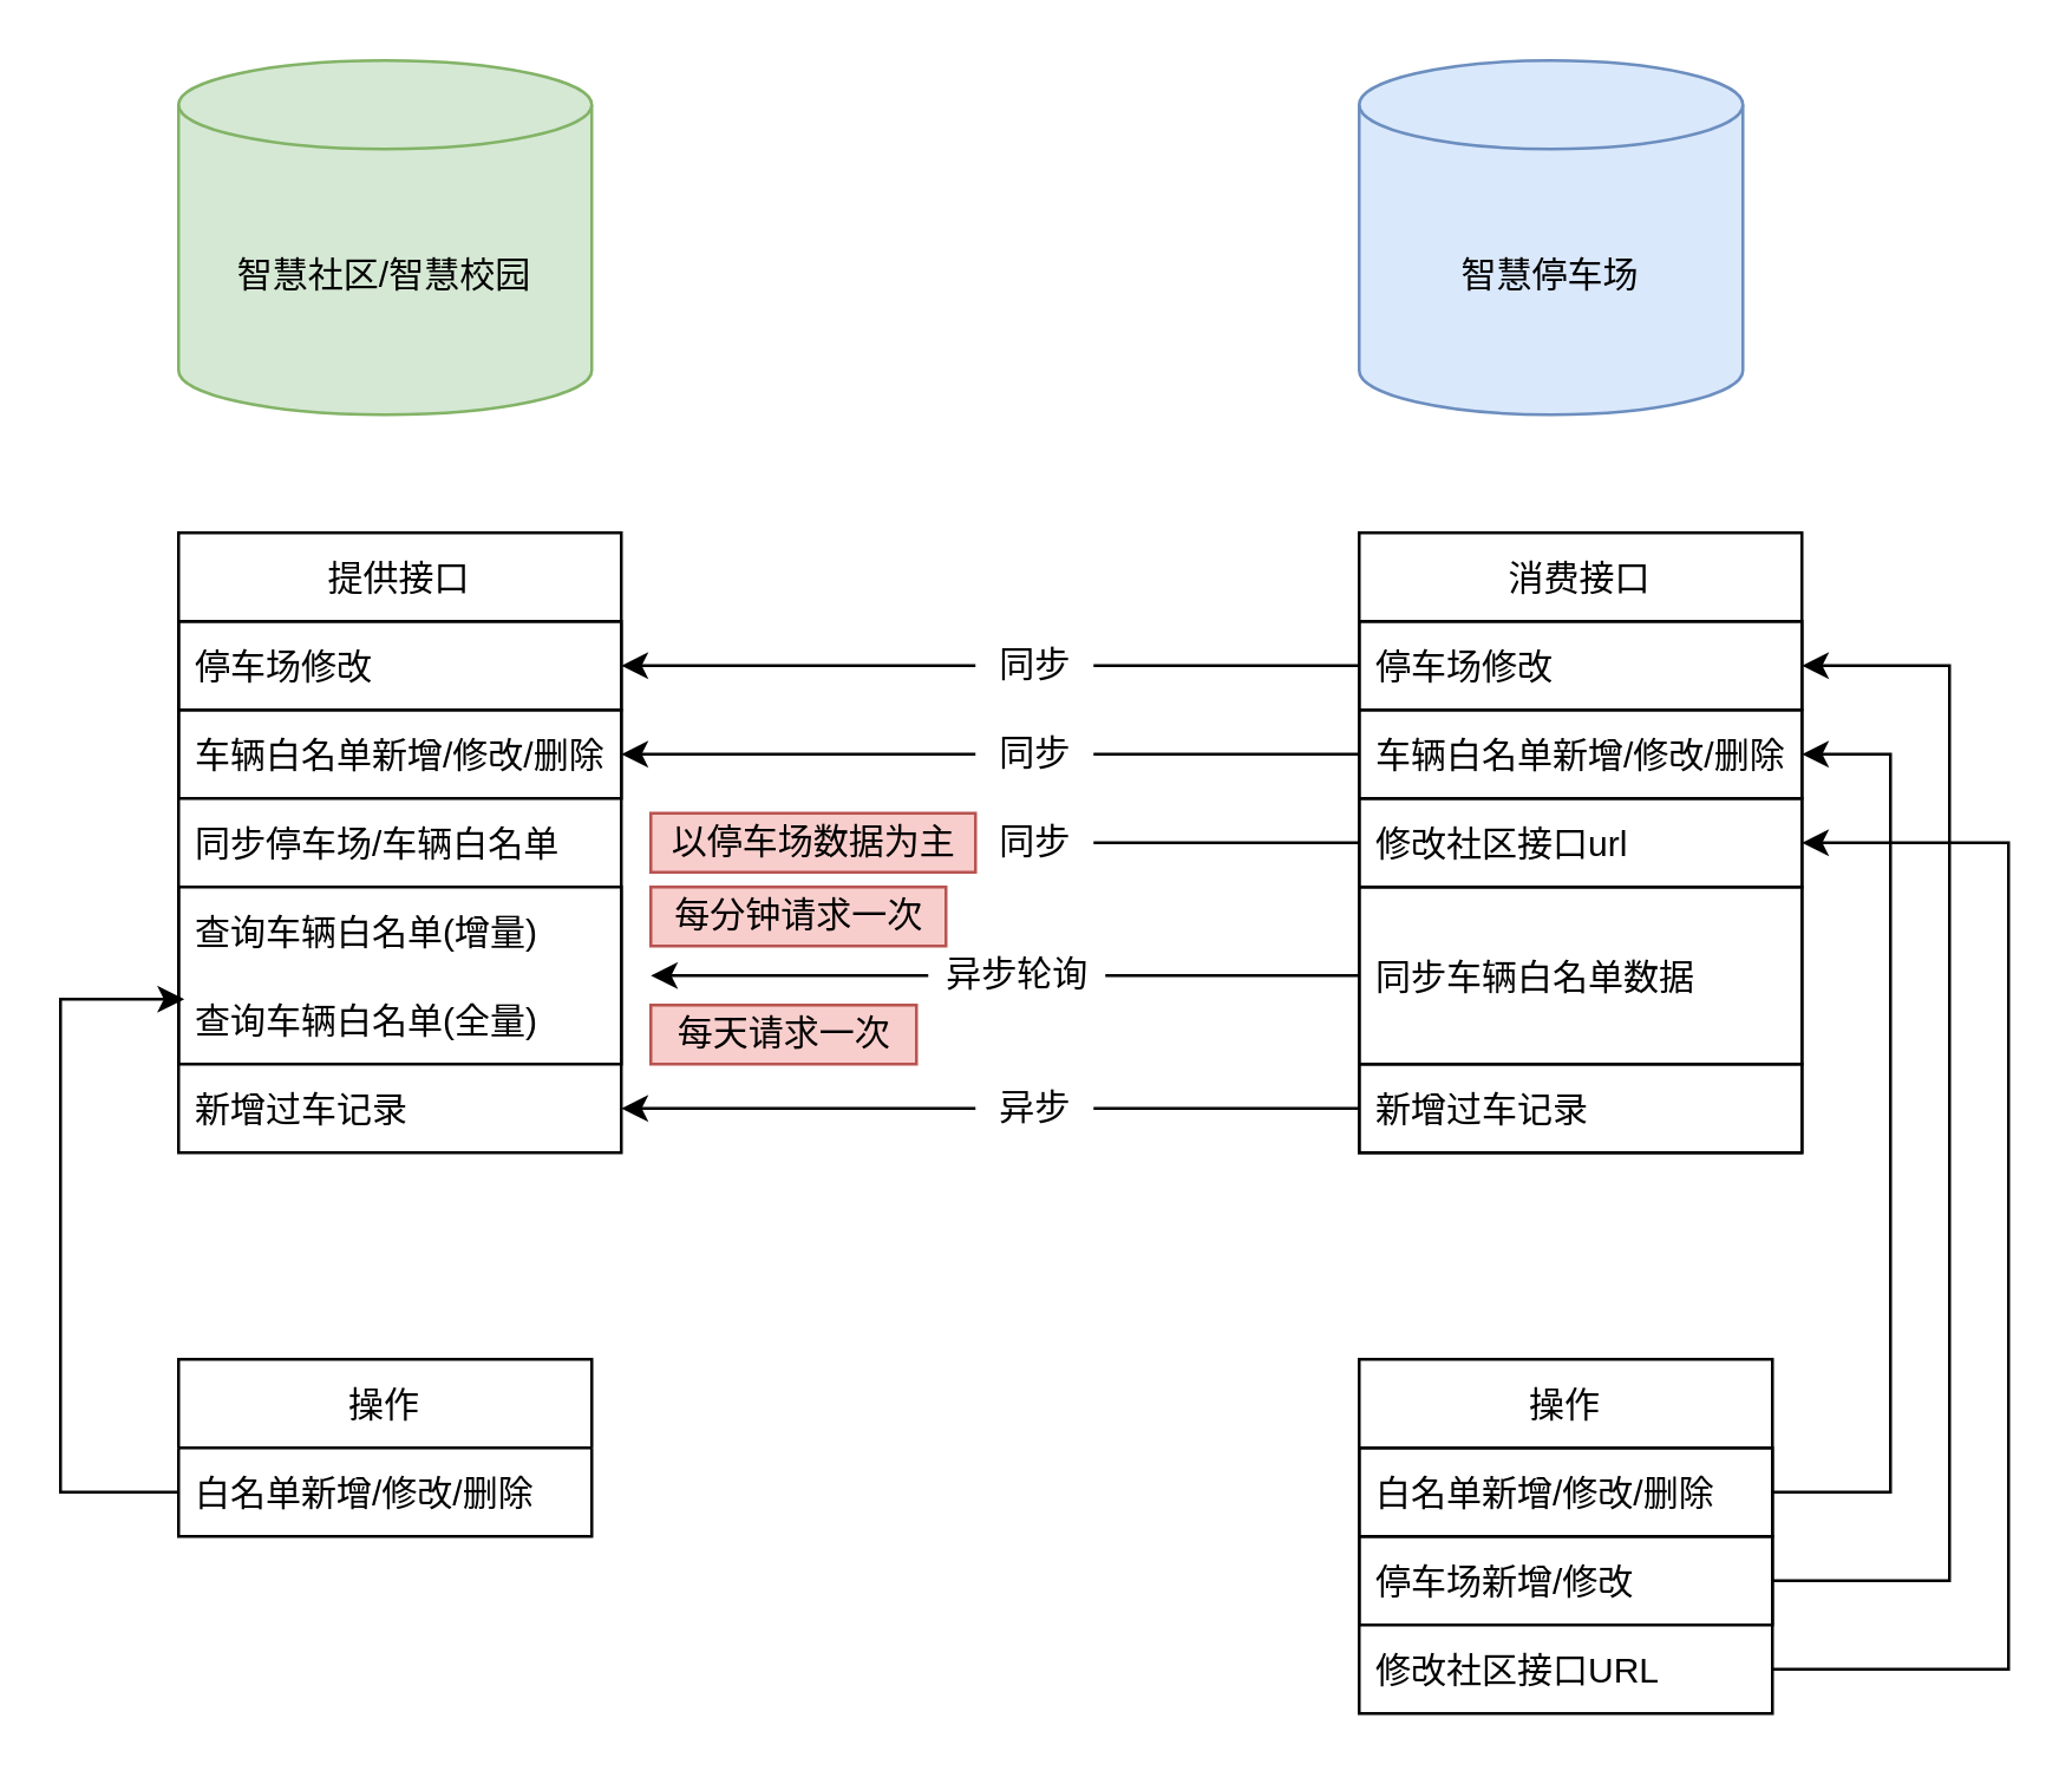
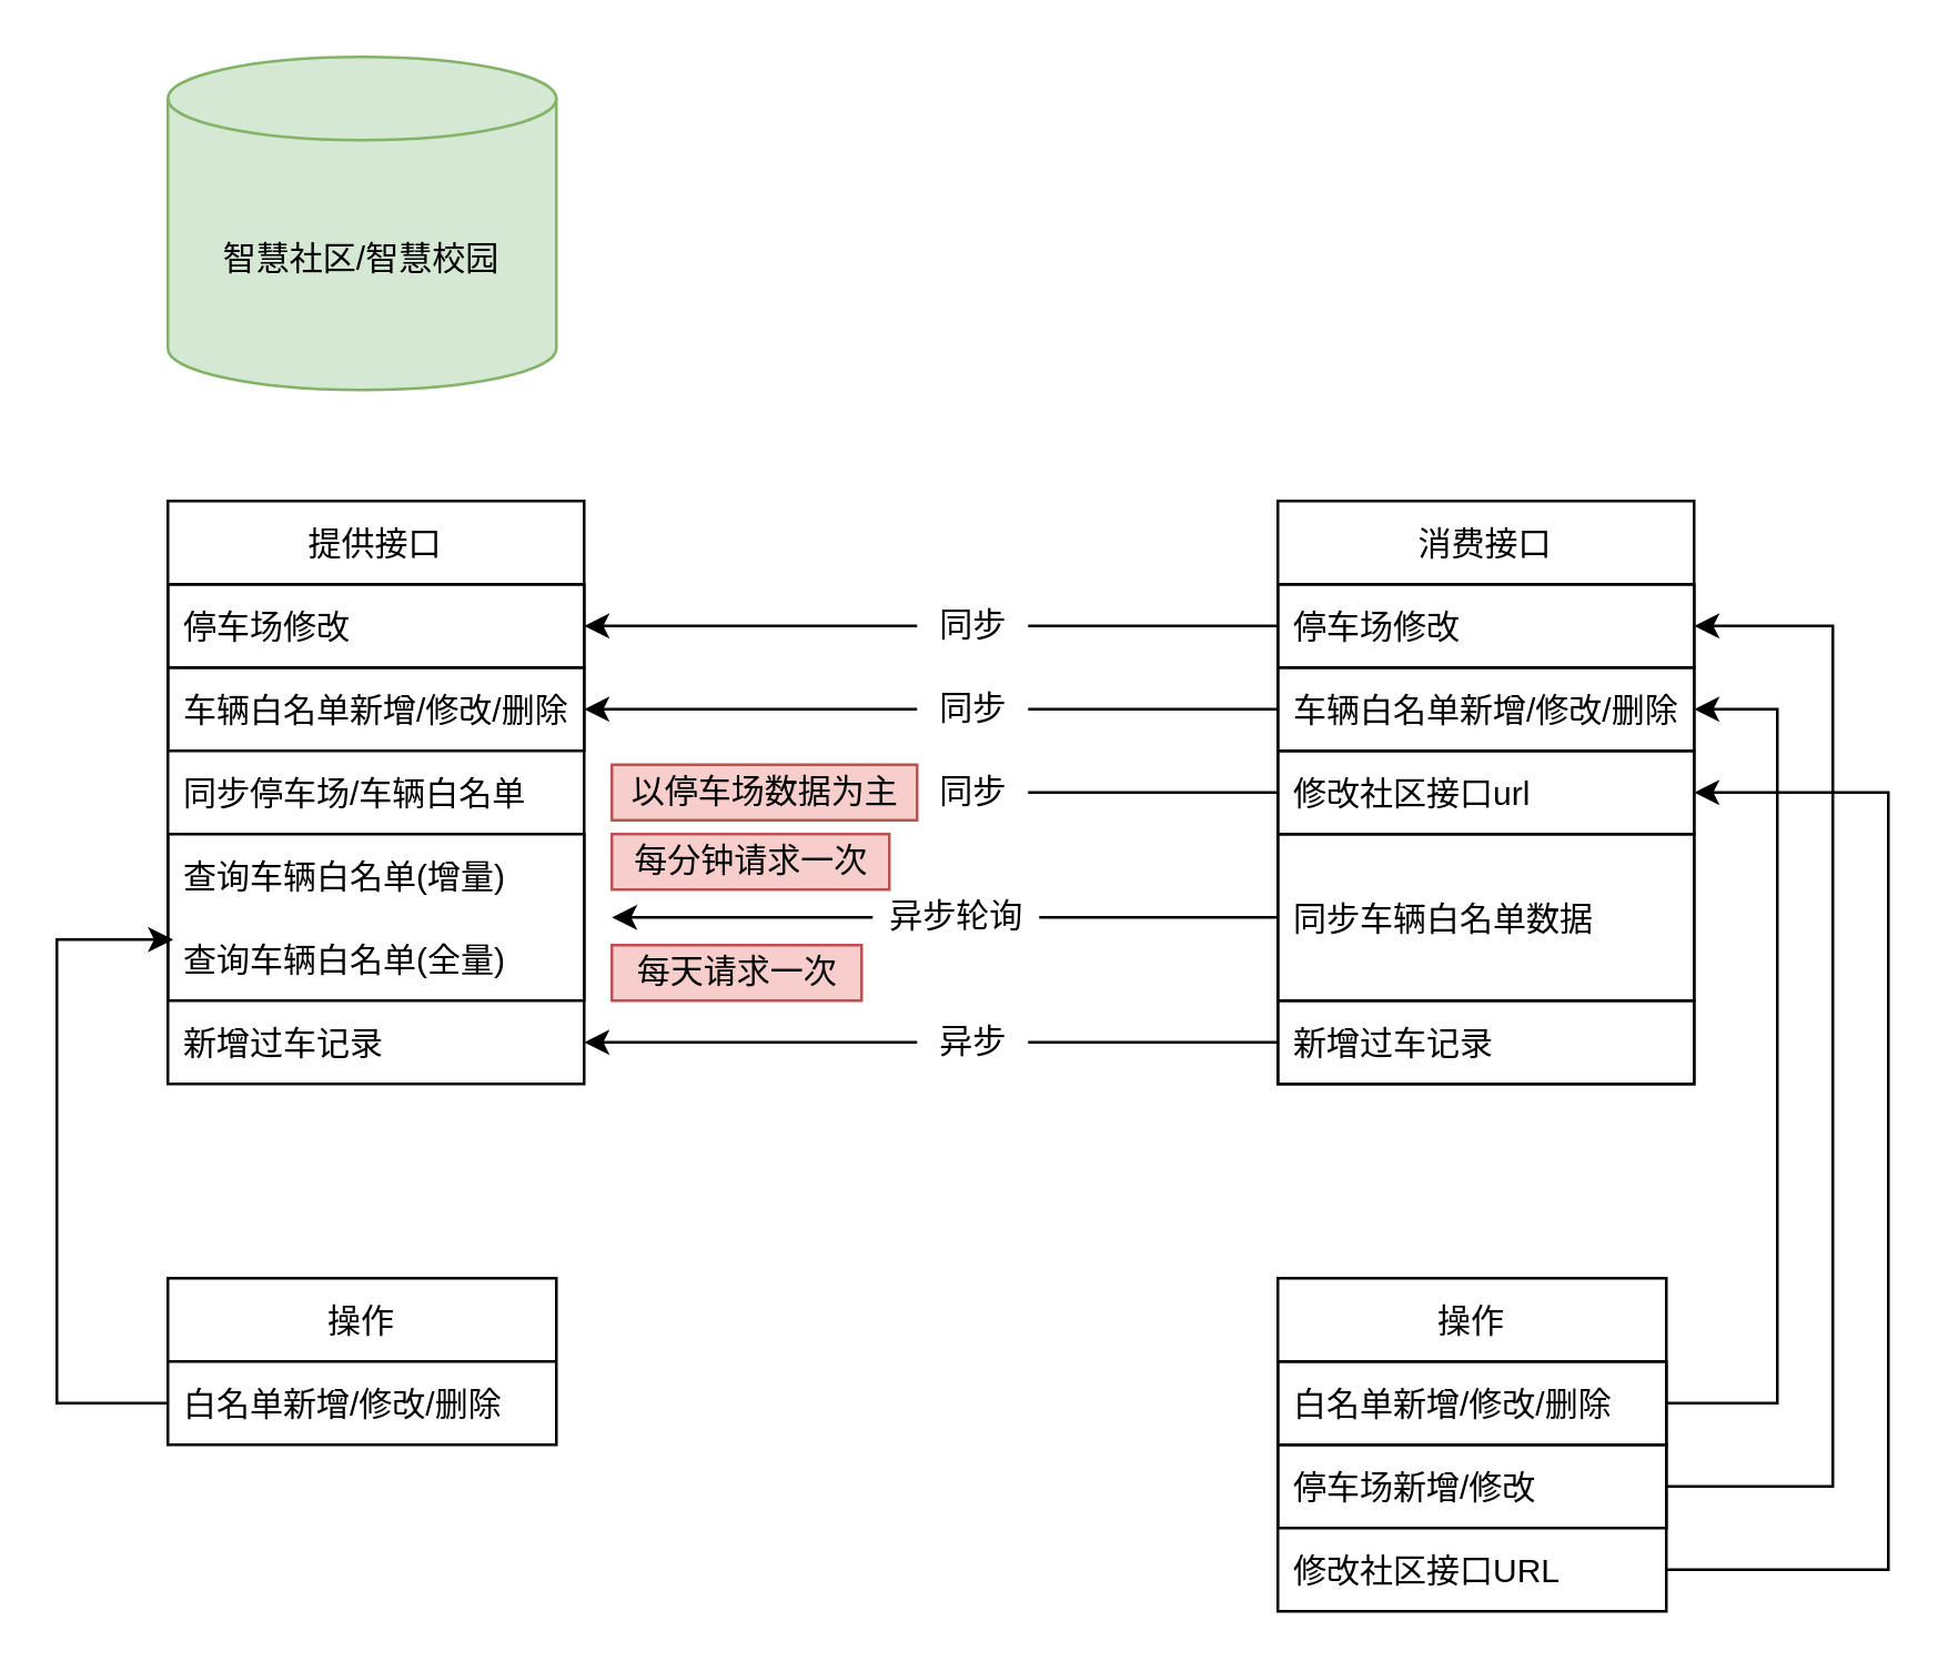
  <mxCell id="0" />
  <mxCell id="1" parent="0" />
  <mxCell id="2" value="智慧社区/智慧校园" style="shape=cylinder3;whiteSpace=wrap;html=1;boundedLbl=1;backgroundOutline=1;size=15;fillColor=#d5e8d4;strokeColor=#82b366;" parent="1" vertex="1"><mxGeometry x="60" y="20" width="140" height="120" as="geometry" /></mxCell>
- <mxCell id="3" value="智慧停车场" style="shape=cylinder3;whiteSpace=wrap;html=1;boundedLbl=1;backgroundOutline=1;size=15;fillColor=#dae8fc;strokeColor=#6c8ebf;" parent="1" vertex="1"><mxGeometry x="460" y="20" width="130" height="120" as="geometry" /></mxCell>
  <mxCell id="4" value="提供接口" style="swimlane;fontStyle=0;childLayout=stackLayout;horizontal=1;startSize=30;horizontalStack=0;resizeParent=1;resizeParentMax=0;resizeLast=0;collapsible=1;marginBottom=0;" parent="1" vertex="1"><mxGeometry x="60" y="180" width="150" height="210" as="geometry"><mxRectangle x="160" y="360" width="80" height="30" as="alternateBounds" /></mxGeometry></mxCell>
  <mxCell id="5" value="停车场修改" style="text;strokeColor=default;fillColor=none;align=left;verticalAlign=middle;spacingLeft=4;spacingRight=4;overflow=hidden;points=[[0,0.5],[1,0.5]];portConstraint=eastwest;rotatable=0;" parent="4" vertex="1"><mxGeometry y="30" width="150" height="30" as="geometry" /></mxCell>
  <mxCell id="6" value="车辆白名单新增/修改/删除" style="text;strokeColor=default;fillColor=none;align=left;verticalAlign=middle;spacingLeft=4;spacingRight=4;overflow=hidden;points=[[0,0.5],[1,0.5]];portConstraint=eastwest;rotatable=0;" parent="4" vertex="1"><mxGeometry y="60" width="150" height="30" as="geometry" /></mxCell>
  <mxCell id="7" value="同步停车场/车辆白名单" style="text;strokeColor=none;fillColor=none;align=left;verticalAlign=middle;spacingLeft=4;spacingRight=4;overflow=hidden;points=[[0,0.5],[1,0.5]];portConstraint=eastwest;rotatable=0;" parent="4" vertex="1"><mxGeometry y="90" width="150" height="30" as="geometry" /></mxCell>
  <mxCell id="8" value="" style="group;strokeColor=default;" parent="4" vertex="1" connectable="0"><mxGeometry y="120" width="150" height="60" as="geometry" /></mxCell>
  <mxCell id="9" value="查询车辆白名单(增量)" style="text;strokeColor=none;fillColor=none;align=left;verticalAlign=middle;spacingLeft=4;spacingRight=4;overflow=hidden;points=[[0,0.5],[1,0.5]];portConstraint=eastwest;rotatable=0;" parent="8" vertex="1"><mxGeometry width="150" height="30" as="geometry" /></mxCell>
  <mxCell id="10" value="查询车辆白名单(全量)" style="text;strokeColor=none;fillColor=none;align=left;verticalAlign=middle;spacingLeft=4;spacingRight=4;overflow=hidden;points=[[0,0.5],[1,0.5]];portConstraint=eastwest;rotatable=0;" parent="8" vertex="1"><mxGeometry y="30" width="150" height="30" as="geometry" /></mxCell>
  <mxCell id="11" value="新增过车记录" style="text;strokeColor=none;fillColor=none;align=left;verticalAlign=middle;spacingLeft=4;spacingRight=4;overflow=hidden;points=[[0,0.5],[1,0.5]];portConstraint=eastwest;rotatable=0;" parent="4" vertex="1"><mxGeometry y="180" width="150" height="30" as="geometry" /></mxCell>
  <mxCell id="12" value="消费接口" style="swimlane;fontStyle=0;childLayout=stackLayout;horizontal=1;startSize=30;horizontalStack=0;resizeParent=1;resizeParentMax=0;resizeLast=0;collapsible=1;marginBottom=0;" parent="1" vertex="1"><mxGeometry x="460" y="180" width="150" height="210" as="geometry"><mxRectangle x="560" y="360" width="80" height="30" as="alternateBounds" /></mxGeometry></mxCell>
  <mxCell id="13" value="停车场修改" style="text;strokeColor=default;fillColor=none;align=left;verticalAlign=middle;spacingLeft=4;spacingRight=4;overflow=hidden;points=[[0,0.5],[1,0.5]];portConstraint=eastwest;rotatable=0;" parent="12" vertex="1"><mxGeometry y="30" width="150" height="30" as="geometry" /></mxCell>
  <mxCell id="14" value="车辆白名单新增/修改/删除" style="text;strokeColor=default;fillColor=none;align=left;verticalAlign=middle;spacingLeft=4;spacingRight=4;overflow=hidden;points=[[0,0.5],[1,0.5]];portConstraint=eastwest;rotatable=0;" parent="12" vertex="1"><mxGeometry y="60" width="150" height="30" as="geometry" /></mxCell>
  <mxCell id="15" value="修改社区接口url" style="text;strokeColor=default;fillColor=none;align=left;verticalAlign=middle;spacingLeft=4;spacingRight=4;overflow=hidden;points=[[0,0.5],[1,0.5]];portConstraint=eastwest;rotatable=0;labelBackgroundColor=none;" parent="12" vertex="1"><mxGeometry y="90" width="150" height="30" as="geometry" /></mxCell>
  <mxCell id="16" value="同步车辆白名单数据" style="text;strokeColor=default;fillColor=none;align=left;verticalAlign=middle;spacingLeft=4;spacingRight=4;overflow=hidden;points=[[0,0.5],[1,0.5]];portConstraint=eastwest;rotatable=0;" parent="12" vertex="1"><mxGeometry y="120" width="150" height="60" as="geometry" /></mxCell>
  <mxCell id="17" value="新增过车记录" style="text;strokeColor=default;fillColor=none;align=left;verticalAlign=middle;spacingLeft=4;spacingRight=4;overflow=hidden;points=[[0,0.5],[1,0.5]];portConstraint=eastwest;rotatable=0;labelBackgroundColor=none;" parent="12" vertex="1"><mxGeometry y="180" width="150" height="30" as="geometry" /></mxCell>
  <mxCell id="18" style="edgeStyle=orthogonalEdgeStyle;rounded=0;orthogonalLoop=1;jettySize=auto;html=1;exitX=0;exitY=0.5;exitDx=0;exitDy=0;startArrow=none;" parent="1" source="22" target="5" edge="1"><mxGeometry relative="1" as="geometry" /></mxCell>
  <mxCell id="19" style="edgeStyle=orthogonalEdgeStyle;rounded=0;orthogonalLoop=1;jettySize=auto;html=1;exitX=0;exitY=0.5;exitDx=0;exitDy=0;startArrow=none;" parent="1" source="20" target="6" edge="1"><mxGeometry relative="1" as="geometry" /></mxCell>
  <mxCell id="20" value="同步" style="text;html=1;align=center;verticalAlign=middle;resizable=0;points=[];autosize=1;strokeColor=none;fillColor=none;" parent="1" vertex="1"><mxGeometry x="330" y="245" width="40" height="20" as="geometry" /></mxCell>
  <mxCell id="21" value="" style="edgeStyle=orthogonalEdgeStyle;rounded=0;orthogonalLoop=1;jettySize=auto;html=1;exitX=0;exitY=0.5;exitDx=0;exitDy=0;endArrow=none;" parent="1" source="14" target="20" edge="1"><mxGeometry relative="1" as="geometry"><mxPoint x="460" y="255" as="sourcePoint" /><mxPoint x="230" y="255" as="targetPoint" /></mxGeometry></mxCell>
  <mxCell id="22" value="同步" style="text;html=1;align=center;verticalAlign=middle;resizable=0;points=[];autosize=1;strokeColor=none;fillColor=none;" parent="1" vertex="1"><mxGeometry x="330" y="215" width="40" height="20" as="geometry" /></mxCell>
  <mxCell id="23" value="" style="edgeStyle=orthogonalEdgeStyle;rounded=0;orthogonalLoop=1;jettySize=auto;html=1;exitX=0;exitY=0.5;exitDx=0;exitDy=0;endArrow=none;" parent="1" source="13" target="22" edge="1"><mxGeometry relative="1" as="geometry"><mxPoint x="460" y="225" as="sourcePoint" /><mxPoint x="230" y="225" as="targetPoint" /></mxGeometry></mxCell>
  <mxCell id="24" value="同步" style="text;html=1;align=center;verticalAlign=middle;resizable=0;points=[];autosize=1;strokeColor=none;fillColor=none;" parent="1" vertex="1"><mxGeometry x="330" y="275" width="40" height="20" as="geometry" /></mxCell>
  <mxCell id="25" value="" style="edgeStyle=orthogonalEdgeStyle;rounded=0;orthogonalLoop=1;jettySize=auto;html=1;exitX=0;exitY=0.5;exitDx=0;exitDy=0;entryX=1;entryY=0.5;entryDx=0;entryDy=0;endArrow=none;" parent="1" source="15" target="24" edge="1"><mxGeometry relative="1" as="geometry"><mxPoint x="460" y="285" as="sourcePoint" /><mxPoint x="230" y="285" as="targetPoint" /></mxGeometry></mxCell>
  <mxCell id="26" style="edgeStyle=orthogonalEdgeStyle;rounded=0;orthogonalLoop=1;jettySize=auto;html=1;exitX=0;exitY=0.5;exitDx=0;exitDy=0;startArrow=none;" parent="1" source="27" edge="1"><mxGeometry relative="1" as="geometry"><mxPoint x="220" y="330" as="targetPoint" /></mxGeometry></mxCell>
  <mxCell id="27" value="异步轮询" style="text;html=1;align=center;verticalAlign=middle;resizable=0;points=[];autosize=1;strokeColor=none;fillColor=none;" parent="1" vertex="1"><mxGeometry x="314" y="320" width="60" height="20" as="geometry" /></mxCell>
  <mxCell id="28" value="" style="edgeStyle=orthogonalEdgeStyle;rounded=0;orthogonalLoop=1;jettySize=auto;html=1;exitX=0;exitY=0.5;exitDx=0;exitDy=0;endArrow=none;" parent="1" source="16" target="27" edge="1"><mxGeometry relative="1" as="geometry"><mxPoint x="220" y="330" as="targetPoint" /><mxPoint x="460" y="330" as="sourcePoint" /></mxGeometry></mxCell>
  <mxCell id="29" value="每分钟请求一次" style="text;html=1;align=center;verticalAlign=middle;resizable=0;points=[];autosize=1;strokeColor=#b85450;fillColor=#f8cecc;" parent="1" vertex="1"><mxGeometry x="220" y="300" width="100" height="20" as="geometry" /></mxCell>
  <mxCell id="30" value="每天请求一次" style="text;html=1;align=center;verticalAlign=middle;resizable=0;points=[];autosize=1;strokeColor=#b85450;fillColor=#f8cecc;" parent="1" vertex="1"><mxGeometry x="220" y="340" width="90" height="20" as="geometry" /></mxCell>
  <mxCell id="31" style="edgeStyle=orthogonalEdgeStyle;rounded=0;orthogonalLoop=1;jettySize=auto;html=1;exitX=0;exitY=0.5;exitDx=0;exitDy=0;fontColor=#FF0000;startArrow=none;" parent="1" source="32" target="11" edge="1"><mxGeometry relative="1" as="geometry" /></mxCell>
  <mxCell id="32" value="异步" style="text;html=1;align=center;verticalAlign=middle;resizable=0;points=[];autosize=1;strokeColor=none;fillColor=none;" parent="1" vertex="1"><mxGeometry x="330" y="365" width="40" height="20" as="geometry" /></mxCell>
  <mxCell id="33" value="" style="edgeStyle=orthogonalEdgeStyle;rounded=0;orthogonalLoop=1;jettySize=auto;html=1;exitX=0;exitY=0.5;exitDx=0;exitDy=0;fontColor=#FF0000;endArrow=none;" parent="1" source="17" target="32" edge="1"><mxGeometry relative="1" as="geometry"><mxPoint x="460" y="375" as="sourcePoint" /><mxPoint x="210" y="375" as="targetPoint" /></mxGeometry></mxCell>
  <mxCell id="34" value="以停车场数据为主" style="text;html=1;align=center;verticalAlign=middle;resizable=0;points=[];autosize=1;strokeColor=#b85450;fillColor=#f8cecc;" parent="1" vertex="1"><mxGeometry x="220" y="275" width="110" height="20" as="geometry" /></mxCell>
  <mxCell id="35" value="" style="edgeStyle=orthogonalEdgeStyle;rounded=0;orthogonalLoop=1;jettySize=auto;html=1;exitX=0;exitY=0.5;exitDx=0;exitDy=0;entryX=1;entryY=0.5;entryDx=0;entryDy=0;startArrow=none;endArrow=none;" parent="1" source="24" target="34" edge="1"><mxGeometry relative="1" as="geometry"><mxPoint x="330" y="285" as="sourcePoint" /><mxPoint x="210" y="285" as="targetPoint" /></mxGeometry></mxCell>
  <mxCell id="36" value="操作" style="swimlane;fontStyle=0;childLayout=stackLayout;horizontal=1;startSize=30;horizontalStack=0;resizeParent=1;resizeParentMax=0;resizeLast=0;collapsible=1;marginBottom=0;labelBackgroundColor=none;fontColor=#000000;strokeColor=default;" parent="1" vertex="1"><mxGeometry x="60" y="460" width="140" height="60" as="geometry" /></mxCell>
  <mxCell id="37" value="白名单新增/修改/删除" style="text;strokeColor=none;fillColor=none;align=left;verticalAlign=middle;spacingLeft=4;spacingRight=4;overflow=hidden;points=[[0,0.5],[1,0.5]];portConstraint=eastwest;rotatable=0;labelBackgroundColor=none;fontColor=#000000;" parent="36" vertex="1"><mxGeometry y="30" width="140" height="30" as="geometry" /></mxCell>
  <mxCell id="38" value="操作" style="swimlane;fontStyle=0;childLayout=stackLayout;horizontal=1;startSize=30;horizontalStack=0;resizeParent=1;resizeParentMax=0;resizeLast=0;collapsible=1;marginBottom=0;labelBackgroundColor=none;fontColor=#000000;strokeColor=default;" parent="1" vertex="1"><mxGeometry x="460" y="460" width="140" height="120" as="geometry" /></mxCell>
  <mxCell id="39" value="白名单新增/修改/删除" style="text;strokeColor=default;fillColor=none;align=left;verticalAlign=middle;spacingLeft=4;spacingRight=4;overflow=hidden;points=[[0,0.5],[1,0.5]];portConstraint=eastwest;rotatable=0;labelBackgroundColor=none;fontColor=#000000;" parent="38" vertex="1"><mxGeometry y="30" width="140" height="30" as="geometry" /></mxCell>
  <mxCell id="40" value="停车场新增/修改" style="text;strokeColor=default;fillColor=none;align=left;verticalAlign=middle;spacingLeft=4;spacingRight=4;overflow=hidden;points=[[0,0.5],[1,0.5]];portConstraint=eastwest;rotatable=0;labelBackgroundColor=none;fontColor=#000000;" parent="38" vertex="1"><mxGeometry y="60" width="140" height="30" as="geometry" /></mxCell>
  <mxCell id="41" value="修改社区接口URL" style="text;strokeColor=none;fillColor=none;align=left;verticalAlign=middle;spacingLeft=4;spacingRight=4;overflow=hidden;points=[[0,0.5],[1,0.5]];portConstraint=eastwest;rotatable=0;labelBackgroundColor=none;fontColor=#000000;" parent="38" vertex="1"><mxGeometry y="90" width="140" height="30" as="geometry" /></mxCell>
  <mxCell id="42" style="edgeStyle=orthogonalEdgeStyle;rounded=0;orthogonalLoop=1;jettySize=auto;html=1;exitX=0;exitY=0.5;exitDx=0;exitDy=0;entryX=0.013;entryY=0.267;entryDx=0;entryDy=0;entryPerimeter=0;fontColor=#000000;" parent="1" source="37" target="10" edge="1"><mxGeometry relative="1" as="geometry"><Array as="points"><mxPoint x="20" y="505" /><mxPoint x="20" y="338" /></Array></mxGeometry></mxCell>
  <mxCell id="43" style="edgeStyle=orthogonalEdgeStyle;rounded=0;orthogonalLoop=1;jettySize=auto;html=1;exitX=1;exitY=0.5;exitDx=0;exitDy=0;entryX=1;entryY=0.5;entryDx=0;entryDy=0;fontColor=#000000;" parent="1" source="39" target="14" edge="1"><mxGeometry relative="1" as="geometry"><Array as="points"><mxPoint x="640" y="505" /><mxPoint x="640" y="255" /></Array></mxGeometry></mxCell>
  <mxCell id="44" style="edgeStyle=orthogonalEdgeStyle;rounded=0;orthogonalLoop=1;jettySize=auto;html=1;exitX=1;exitY=0.5;exitDx=0;exitDy=0;entryX=1;entryY=0.5;entryDx=0;entryDy=0;fontColor=#000000;" parent="1" source="40" target="13" edge="1"><mxGeometry relative="1" as="geometry"><Array as="points"><mxPoint x="660" y="535" /><mxPoint x="660" y="225" /></Array></mxGeometry></mxCell>
  <mxCell id="45" style="edgeStyle=orthogonalEdgeStyle;rounded=0;orthogonalLoop=1;jettySize=auto;html=1;exitX=1;exitY=0.5;exitDx=0;exitDy=0;entryX=1;entryY=0.5;entryDx=0;entryDy=0;" parent="1" source="41" target="15" edge="1"><mxGeometry relative="1" as="geometry"><Array as="points"><mxPoint x="680" y="565" /><mxPoint x="680" y="285" /></Array></mxGeometry></mxCell>
